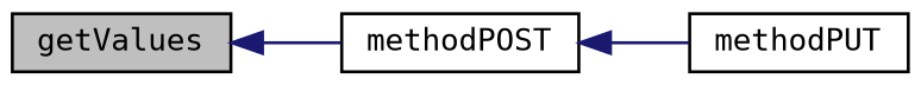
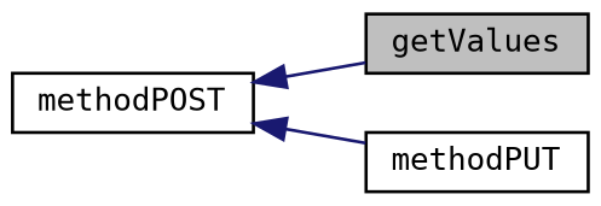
  digraph {
    fontname="DejaVu Sans Mono"
    rankdir=LR
    node [color=black fillcolor=white fontname="DejaVu Sans Mono" fontsize=10 shape=record style=filled]
    edge [color=midnightblue dir=back fontname="DejaVu Sans Mono" fontsize=10 labelfontname=Helvetica labelfontsize=10 style=solid]
    n1 [fillcolor=grey75 fontcolor=black height=0.2 label=getValues width=0.4]
    n2 [height=0.2 label=methodPOST width=0.4]
    n3 [height=0.2 label=methodPUT width=0.4]
-   n1 -> n2
+   n2 -> n1
    n2 -> n3
  }
